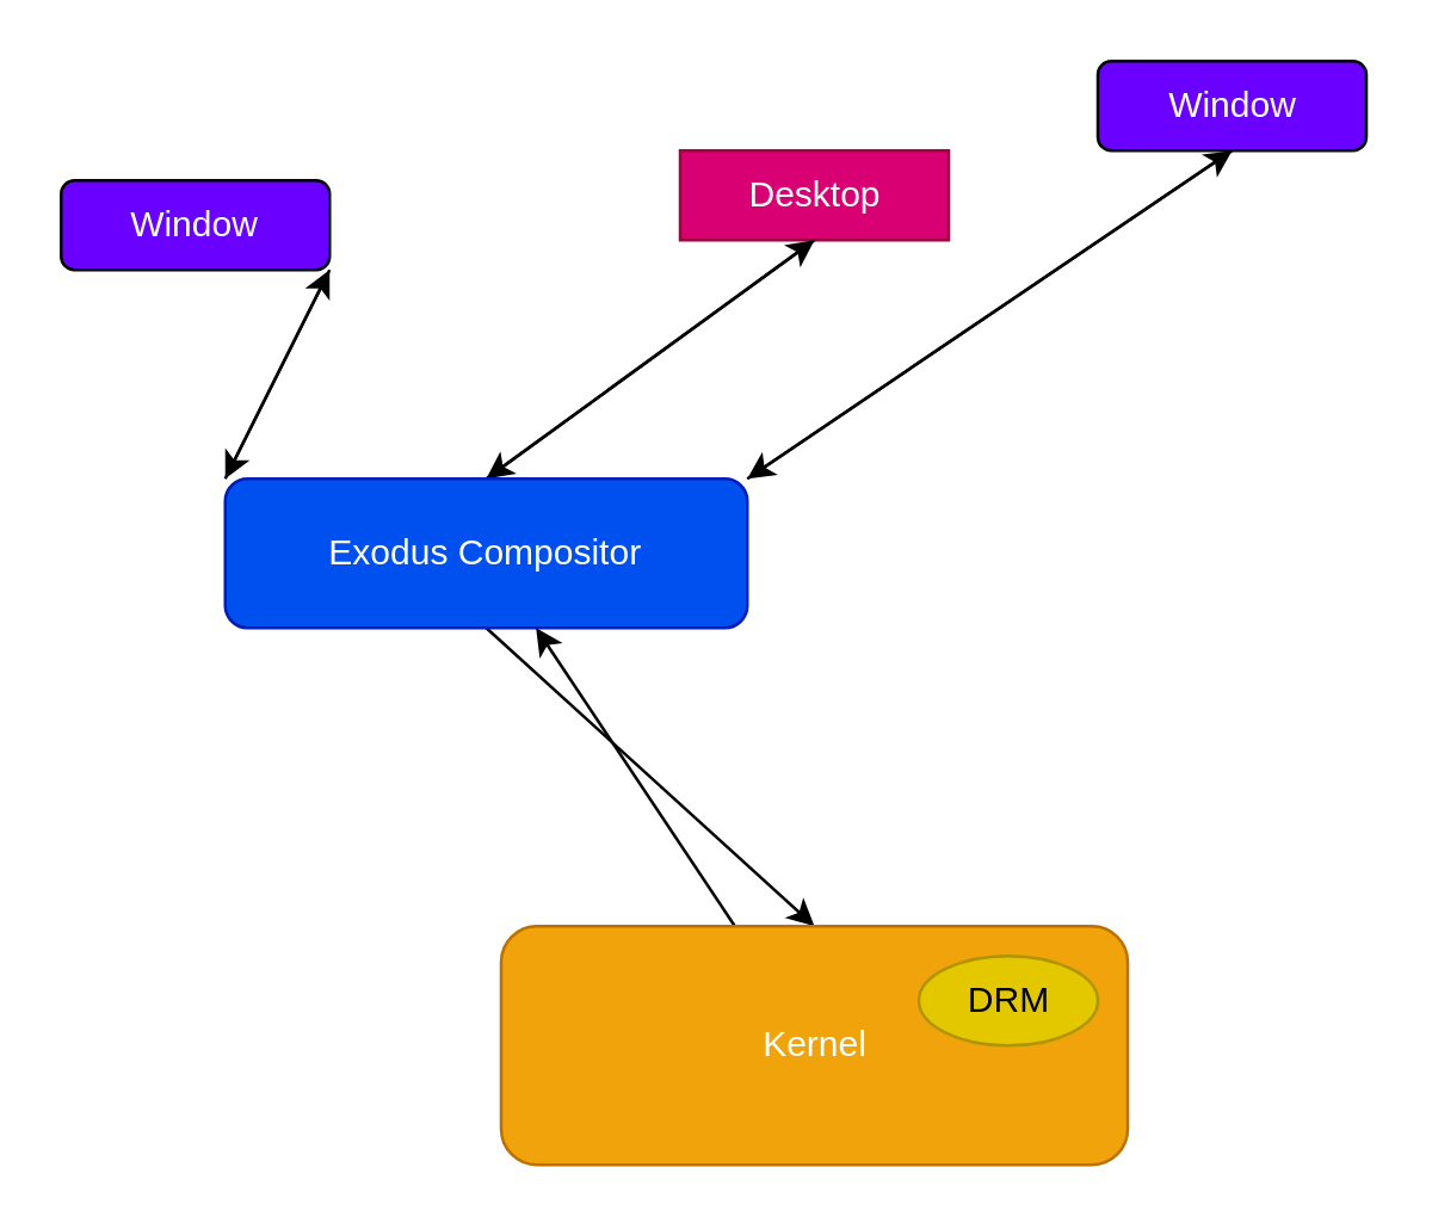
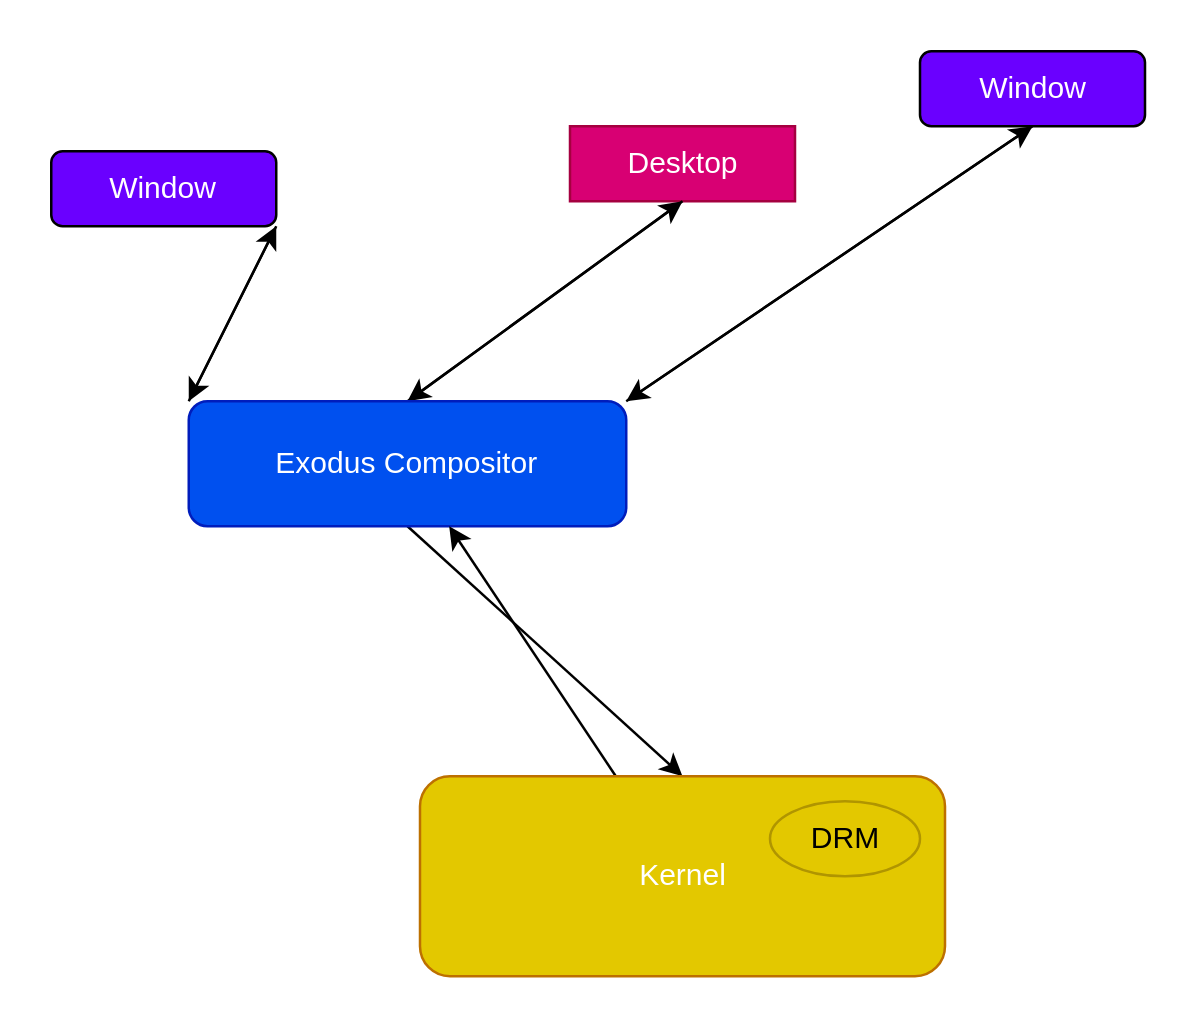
  <mxCell id="0" />
  <mxCell id="1" parent="0" />
  <mxCell id="2" style="edgeStyle=none;html=1;exitX=1;exitY=1;exitDx=0;exitDy=0;entryX=0;entryY=0;entryDx=0;entryDy=0;fontColor=#FFFFFF;" edge="1" parent="1" source="3" target="12"><mxGeometry relative="1" as="geometry" /></mxCell>
  <mxCell id="3" value="Window" style="rounded=1;whiteSpace=wrap;html=1;strokeColor=default;fillColor=#6a00ff;fontColor=#ffffff;labelBackgroundColor=none;" vertex="1" parent="1"><mxGeometry x="20" y="60" width="90" height="30" as="geometry" /></mxCell>
  <mxCell id="4" value="Window" style="rounded=1;whiteSpace=wrap;html=1;strokeColor=default;fillColor=#6a00ff;fontColor=#ffffff;labelBackgroundColor=none;" vertex="1" parent="1"><mxGeometry x="367.5" y="20" width="90" height="30" as="geometry" /></mxCell>
  <mxCell id="5" style="edgeStyle=none;html=1;exitX=0.5;exitY=1;exitDx=0;exitDy=0;entryX=1;entryY=0;entryDx=0;entryDy=0;fontColor=#FFFFFF;" edge="1" parent="1" source="4" target="12"><mxGeometry relative="1" as="geometry"><mxPoint x="405" y="60" as="sourcePoint" /></mxGeometry></mxCell>
  <mxCell id="6" value="Desktop" style="whiteSpace=wrap;html=1;strokeColor=#A50040;fillColor=#d80073;fontColor=#ffffff;labelBackgroundColor=none;rounded=0;" vertex="1" parent="1"><mxGeometry x="227.5" y="50" width="90" height="30" as="geometry" /></mxCell>
  <mxCell id="7" style="edgeStyle=none;html=1;entryX=0.5;entryY=0;entryDx=0;entryDy=0;fontColor=#FFFFFF;exitX=0.5;exitY=1;exitDx=0;exitDy=0;" edge="1" parent="1" source="6" target="12"><mxGeometry relative="1" as="geometry"><mxPoint x="215" y="40" as="sourcePoint" /></mxGeometry></mxCell>
  <mxCell id="8" style="edgeStyle=none;html=1;exitX=0.5;exitY=1;exitDx=0;exitDy=0;entryX=0.5;entryY=0;entryDx=0;entryDy=0;fontColor=#FFFFFF;" edge="1" parent="1" source="12" target="14"><mxGeometry relative="1" as="geometry" /></mxCell>
  <mxCell id="9" style="edgeStyle=none;html=1;exitX=0.5;exitY=0;exitDx=0;exitDy=0;entryX=0.5;entryY=1;entryDx=0;entryDy=0;fontColor=#FFFFFF;" edge="1" parent="1" source="12" target="6"><mxGeometry relative="1" as="geometry" /></mxCell>
  <mxCell id="10" style="edgeStyle=none;html=1;exitX=1;exitY=0;exitDx=0;exitDy=0;entryX=0.5;entryY=1;entryDx=0;entryDy=0;fontColor=#FFFFFF;" edge="1" parent="1" source="12" target="4"><mxGeometry relative="1" as="geometry" /></mxCell>
  <mxCell id="11" style="edgeStyle=none;html=1;exitX=0;exitY=0;exitDx=0;exitDy=0;entryX=1;entryY=1;entryDx=0;entryDy=0;fontColor=#FFFFFF;" edge="1" parent="1" source="12" target="3"><mxGeometry relative="1" as="geometry" /></mxCell>
  <mxCell id="12" value="Exodus Compositor" style="rounded=1;whiteSpace=wrap;html=1;labelBackgroundColor=none;strokeColor=#001DBC;fillColor=#0050ef;fontColor=#ffffff;" vertex="1" parent="1"><mxGeometry x="75" y="160" width="175" height="50" as="geometry" /></mxCell>
  <mxCell id="13" value="" style="edgeStyle=none;html=1;fontColor=#FFFFFF;" edge="1" parent="1" source="14" target="12"><mxGeometry relative="1" as="geometry" /></mxCell>
- <mxCell id="14" value="Kernel" style="rounded=1;whiteSpace=wrap;html=1;labelBackgroundColor=none;strokeColor=#BD7000;fillColor=#f0a30a;shadow=0;glass=0;fontColor=#FFFFFF;" vertex="1" parent="1"><mxGeometry x="167.5" y="310" width="210" height="80" as="geometry" /></mxCell>
+ <mxCell id="14" value="Kernel" style="rounded=1;whiteSpace=wrap;html=1;labelBackgroundColor=none;strokeColor=#BD7000;fillColor=#e3c800;shadow=0;glass=0;fontColor=#FFFFFF;" vertex="1" parent="1"><mxGeometry x="167.5" y="310" width="210" height="80" as="geometry" /></mxCell>
  <mxCell id="15" value="DRM" style="ellipse;whiteSpace=wrap;html=1;shadow=0;glass=0;labelBackgroundColor=none;sketch=0;strokeColor=#B09500;fillColor=#e3c800;fontColor=#000000;" vertex="1" parent="1"><mxGeometry x="307.5" y="320" width="60" height="30" as="geometry" /></mxCell>
